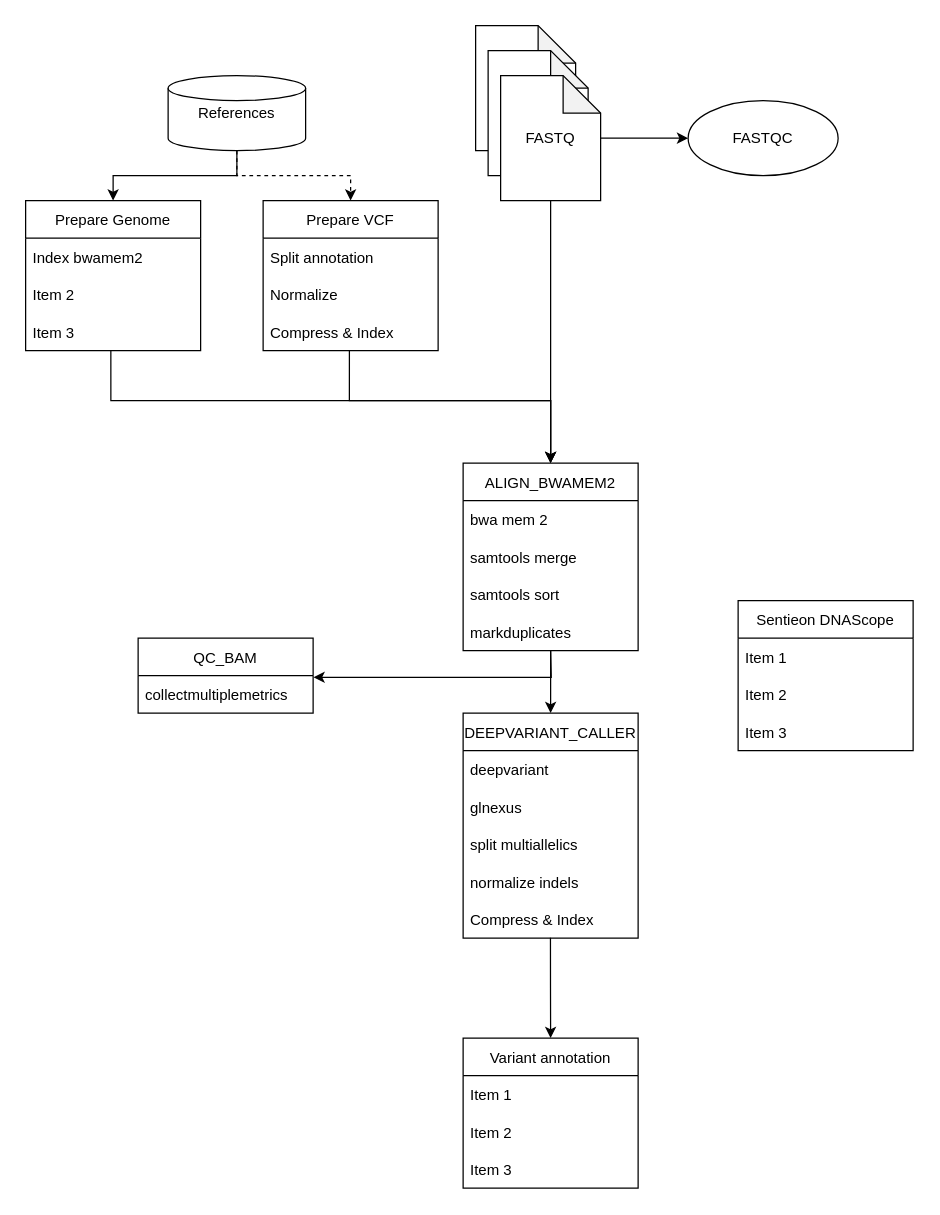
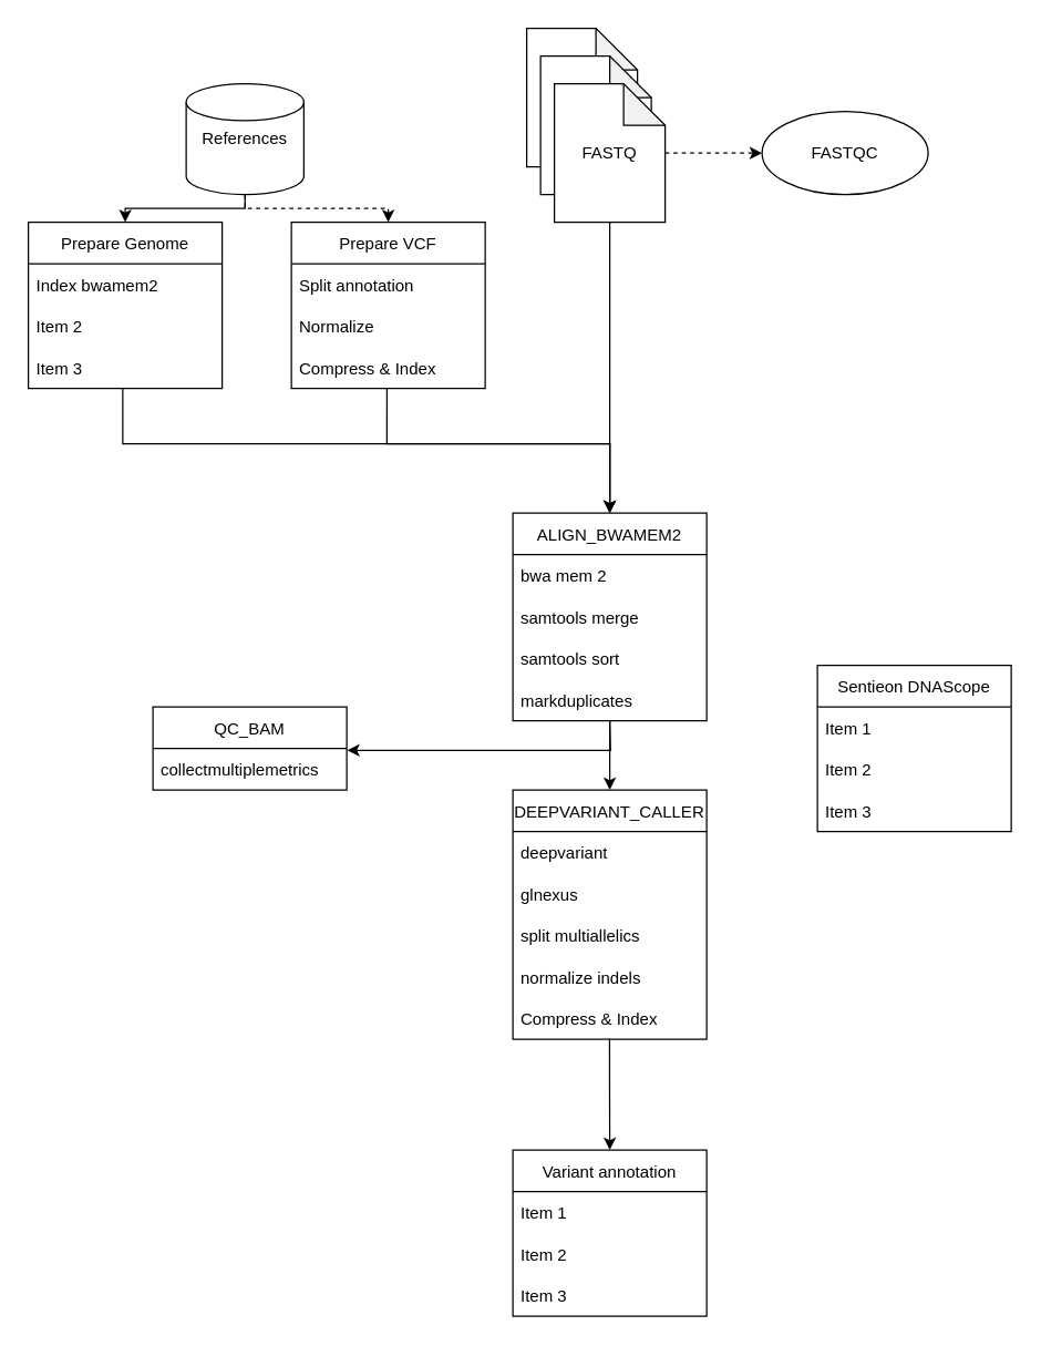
  <mxCell id="0" />
  <mxCell id="1" parent="0" />
  <mxCell id="2" value="" style="shape=note;whiteSpace=wrap;html=1;backgroundOutline=1;darkOpacity=0.05;" vertex="1" parent="1"><mxGeometry x="380" y="20" width="80" height="100" as="geometry" /></mxCell>
  <mxCell id="3" value="" style="shape=note;whiteSpace=wrap;html=1;backgroundOutline=1;darkOpacity=0.05;" vertex="1" parent="1"><mxGeometry x="390" y="40" width="80" height="100" as="geometry" /></mxCell>
  <mxCell id="4" style="edgeStyle=orthogonalEdgeStyle;rounded=0;orthogonalLoop=1;jettySize=auto;html=1;exitX=0.5;exitY=1;exitDx=0;exitDy=0;exitPerimeter=0;entryX=0.5;entryY=0;entryDx=0;entryDy=0;" edge="1" parent="1" source="6" target="16"><mxGeometry relative="1" as="geometry" /></mxCell>
- <mxCell id="5" style="edgeStyle=orthogonalEdgeStyle;rounded=0;orthogonalLoop=1;jettySize=auto;html=1;" edge="1" parent="1" source="6" target="11"><mxGeometry relative="1" as="geometry" /></mxCell>
+ <mxCell id="5" style="edgeStyle=orthogonalEdgeStyle;rounded=0;orthogonalLoop=1;jettySize=auto;html=1;dashed=1;" edge="1" parent="1" source="6" target="11"><mxGeometry relative="1" as="geometry" /></mxCell>
  <mxCell id="6" value="FASTQ" style="shape=note;whiteSpace=wrap;html=1;backgroundOutline=1;darkOpacity=0.05;" vertex="1" parent="1"><mxGeometry x="400" y="60" width="80" height="100" as="geometry" /></mxCell>
  <mxCell id="7" value="Prepare Genome" style="swimlane;fontStyle=0;childLayout=stackLayout;horizontal=1;startSize=30;horizontalStack=0;resizeParent=1;resizeParentMax=0;resizeLast=0;collapsible=1;marginBottom=0;" vertex="1" parent="1"><mxGeometry x="20" y="160" width="140" height="120" as="geometry" /></mxCell>
  <mxCell id="8" value="Index bwamem2" style="text;strokeColor=none;fillColor=none;align=left;verticalAlign=middle;spacingLeft=4;spacingRight=4;overflow=hidden;points=[[0,0.5],[1,0.5]];portConstraint=eastwest;rotatable=0;" vertex="1" parent="7"><mxGeometry y="30" width="140" height="30" as="geometry" /></mxCell>
  <mxCell id="9" value="Item 2" style="text;strokeColor=none;fillColor=none;align=left;verticalAlign=middle;spacingLeft=4;spacingRight=4;overflow=hidden;points=[[0,0.5],[1,0.5]];portConstraint=eastwest;rotatable=0;" vertex="1" parent="7"><mxGeometry y="60" width="140" height="30" as="geometry" /></mxCell>
  <mxCell id="10" value="Item 3" style="text;strokeColor=none;fillColor=none;align=left;verticalAlign=middle;spacingLeft=4;spacingRight=4;overflow=hidden;points=[[0,0.5],[1,0.5]];portConstraint=eastwest;rotatable=0;" vertex="1" parent="7"><mxGeometry y="90" width="140" height="30" as="geometry" /></mxCell>
  <mxCell id="11" value="FASTQC" style="ellipse;whiteSpace=wrap;html=1;" vertex="1" parent="1"><mxGeometry x="550" y="80" width="120" height="60" as="geometry" /></mxCell>
  <mxCell id="12" value="Prepare VCF" style="swimlane;fontStyle=0;childLayout=stackLayout;horizontal=1;startSize=30;horizontalStack=0;resizeParent=1;resizeParentMax=0;resizeLast=0;collapsible=1;marginBottom=0;" vertex="1" parent="1"><mxGeometry x="210" y="160" width="140" height="120" as="geometry" /></mxCell>
  <mxCell id="13" value="Split annotation " style="text;strokeColor=none;fillColor=none;align=left;verticalAlign=middle;spacingLeft=4;spacingRight=4;overflow=hidden;points=[[0,0.5],[1,0.5]];portConstraint=eastwest;rotatable=0;" vertex="1" parent="12"><mxGeometry y="30" width="140" height="30" as="geometry" /></mxCell>
  <mxCell id="14" value="Normalize" style="text;strokeColor=none;fillColor=none;align=left;verticalAlign=middle;spacingLeft=4;spacingRight=4;overflow=hidden;points=[[0,0.5],[1,0.5]];portConstraint=eastwest;rotatable=0;" vertex="1" parent="12"><mxGeometry y="60" width="140" height="30" as="geometry" /></mxCell>
  <mxCell id="15" value="Compress &amp; Index" style="text;strokeColor=none;fillColor=none;align=left;verticalAlign=middle;spacingLeft=4;spacingRight=4;overflow=hidden;points=[[0,0.5],[1,0.5]];portConstraint=eastwest;rotatable=0;" vertex="1" parent="12"><mxGeometry y="90" width="140" height="30" as="geometry" /></mxCell>
  <mxCell id="16" value="ALIGN_BWAMEM2" style="swimlane;fontStyle=0;childLayout=stackLayout;horizontal=1;startSize=30;horizontalStack=0;resizeParent=1;resizeParentMax=0;resizeLast=0;collapsible=1;marginBottom=0;" vertex="1" parent="1"><mxGeometry x="370" y="370" width="140" height="150" as="geometry"><mxRectangle x="340" y="560" width="140" height="30" as="alternateBounds" /></mxGeometry></mxCell>
  <mxCell id="17" value="bwa mem 2" style="text;strokeColor=none;fillColor=none;align=left;verticalAlign=middle;spacingLeft=4;spacingRight=4;overflow=hidden;points=[[0,0.5],[1,0.5]];portConstraint=eastwest;rotatable=0;" vertex="1" parent="16"><mxGeometry y="30" width="140" height="30" as="geometry" /></mxCell>
  <mxCell id="18" value="samtools merge" style="text;strokeColor=none;fillColor=none;align=left;verticalAlign=middle;spacingLeft=4;spacingRight=4;overflow=hidden;points=[[0,0.5],[1,0.5]];portConstraint=eastwest;rotatable=0;" vertex="1" parent="16"><mxGeometry y="60" width="140" height="30" as="geometry" /></mxCell>
  <mxCell id="19" value="samtools sort " style="text;strokeColor=none;fillColor=none;align=left;verticalAlign=middle;spacingLeft=4;spacingRight=4;overflow=hidden;points=[[0,0.5],[1,0.5]];portConstraint=eastwest;rotatable=0;" vertex="1" parent="16"><mxGeometry y="90" width="140" height="30" as="geometry" /></mxCell>
  <mxCell id="20" value="markduplicates" style="text;strokeColor=none;fillColor=none;align=left;verticalAlign=middle;spacingLeft=4;spacingRight=4;overflow=hidden;points=[[0,0.5],[1,0.5]];portConstraint=eastwest;rotatable=0;" vertex="1" parent="16"><mxGeometry y="120" width="140" height="30" as="geometry" /></mxCell>
  <mxCell id="21" value="QC_BAM" style="swimlane;fontStyle=0;childLayout=stackLayout;horizontal=1;startSize=30;horizontalStack=0;resizeParent=1;resizeParentMax=0;resizeLast=0;collapsible=1;marginBottom=0;" vertex="1" parent="1"><mxGeometry x="110" y="510" width="140" height="60" as="geometry"><mxRectangle x="340" y="560" width="140" height="30" as="alternateBounds" /></mxGeometry></mxCell>
  <mxCell id="22" value="collectmultiplemetrics" style="text;strokeColor=none;fillColor=none;align=left;verticalAlign=middle;spacingLeft=4;spacingRight=4;overflow=hidden;points=[[0,0.5],[1,0.5]];portConstraint=eastwest;rotatable=0;" vertex="1" parent="21"><mxGeometry y="30" width="140" height="30" as="geometry" /></mxCell>
  <mxCell id="23" value="DEEPVARIANT_CALLER" style="swimlane;fontStyle=0;childLayout=stackLayout;horizontal=1;startSize=30;horizontalStack=0;resizeParent=1;resizeParentMax=0;resizeLast=0;collapsible=1;marginBottom=0;" vertex="1" parent="1"><mxGeometry x="370" y="570" width="140" height="180" as="geometry"><mxRectangle x="340" y="560" width="140" height="30" as="alternateBounds" /></mxGeometry></mxCell>
  <mxCell id="24" value="deepvariant" style="text;strokeColor=none;fillColor=none;align=left;verticalAlign=middle;spacingLeft=4;spacingRight=4;overflow=hidden;points=[[0,0.5],[1,0.5]];portConstraint=eastwest;rotatable=0;" vertex="1" parent="23"><mxGeometry y="30" width="140" height="30" as="geometry" /></mxCell>
  <mxCell id="25" value="glnexus" style="text;strokeColor=none;fillColor=none;align=left;verticalAlign=middle;spacingLeft=4;spacingRight=4;overflow=hidden;points=[[0,0.5],[1,0.5]];portConstraint=eastwest;rotatable=0;" vertex="1" parent="23"><mxGeometry y="60" width="140" height="30" as="geometry" /></mxCell>
  <mxCell id="26" value="split multiallelics" style="text;strokeColor=none;fillColor=none;align=left;verticalAlign=middle;spacingLeft=4;spacingRight=4;overflow=hidden;points=[[0,0.5],[1,0.5]];portConstraint=eastwest;rotatable=0;" vertex="1" parent="23"><mxGeometry y="90" width="140" height="30" as="geometry" /></mxCell>
  <mxCell id="27" value="normalize indels" style="text;strokeColor=none;fillColor=none;align=left;verticalAlign=middle;spacingLeft=4;spacingRight=4;overflow=hidden;points=[[0,0.5],[1,0.5]];portConstraint=eastwest;rotatable=0;" vertex="1" parent="23"><mxGeometry y="120" width="140" height="30" as="geometry" /></mxCell>
  <mxCell id="28" value="Compress &amp; Index" style="text;strokeColor=none;fillColor=none;align=left;verticalAlign=middle;spacingLeft=4;spacingRight=4;overflow=hidden;points=[[0,0.5],[1,0.5]];portConstraint=eastwest;rotatable=0;" vertex="1" parent="23"><mxGeometry y="150" width="140" height="30" as="geometry" /></mxCell>
  <mxCell id="29" value="" style="endArrow=classic;html=1;rounded=0;edgeStyle=orthogonalEdgeStyle;exitX=0.5;exitY=1;exitDx=0;exitDy=0;exitPerimeter=0;" edge="1" parent="1" source="20" target="23"><mxGeometry width="50" height="50" relative="1" as="geometry"><mxPoint x="350" y="460" as="sourcePoint" /><mxPoint x="400" y="410" as="targetPoint" /></mxGeometry></mxCell>
  <mxCell id="30" value="" style="endArrow=classic;html=1;rounded=0;edgeStyle=orthogonalEdgeStyle;entryX=1.002;entryY=0.045;entryDx=0;entryDy=0;entryPerimeter=0;" edge="1" parent="1" target="22"><mxGeometry width="50" height="50" relative="1" as="geometry"><mxPoint x="440" y="520" as="sourcePoint" /><mxPoint x="400" y="410" as="targetPoint" /></mxGeometry></mxCell>
- <mxCell id="31" value="References" style="strokeWidth=1;html=1;shape=mxgraph.flowchart.database;whiteSpace=wrap;" vertex="1" parent="1"><mxGeometry x="134" y="60" width="110" height="60" as="geometry" /></mxCell>
+ <mxCell id="31" value="References" style="strokeWidth=1;html=1;shape=mxgraph.flowchart.database;whiteSpace=wrap;" vertex="1" parent="1"><mxGeometry x="134" y="60" width="85" height="80" as="geometry" /></mxCell>
  <mxCell id="32" value="" style="endArrow=classic;html=1;rounded=0;edgeStyle=orthogonalEdgeStyle;exitX=0.5;exitY=1;exitDx=0;exitDy=0;exitPerimeter=0;" edge="1" parent="1" source="31" target="7"><mxGeometry width="50" height="50" relative="1" as="geometry"><mxPoint x="350" y="460" as="sourcePoint" /><mxPoint x="400" y="410" as="targetPoint" /></mxGeometry></mxCell>
  <mxCell id="33" value="" style="endArrow=classic;html=1;rounded=0;edgeStyle=orthogonalEdgeStyle;exitX=0.5;exitY=1;exitDx=0;exitDy=0;exitPerimeter=0;entryX=0.5;entryY=0;entryDx=0;entryDy=0;dashed=1;" edge="1" parent="1" source="31" target="12"><mxGeometry width="50" height="50" relative="1" as="geometry"><mxPoint x="205" y="130" as="sourcePoint" /><mxPoint x="100.034" y="170" as="targetPoint" /></mxGeometry></mxCell>
  <mxCell id="34" value="" style="endArrow=classic;html=1;rounded=0;edgeStyle=orthogonalEdgeStyle;exitX=0.487;exitY=0.999;exitDx=0;exitDy=0;exitPerimeter=0;entryX=0.5;entryY=0;entryDx=0;entryDy=0;" edge="1" parent="1" source="10" target="16"><mxGeometry width="50" height="50" relative="1" as="geometry"><mxPoint x="350" y="460" as="sourcePoint" /><mxPoint x="400" y="410" as="targetPoint" /><Array as="points"><mxPoint x="88" y="320" /><mxPoint x="440" y="320" /></Array></mxGeometry></mxCell>
  <mxCell id="35" value="" style="endArrow=classic;html=1;rounded=0;edgeStyle=orthogonalEdgeStyle;entryX=0.5;entryY=0;entryDx=0;entryDy=0;exitX=0.493;exitY=1;exitDx=0;exitDy=0;exitPerimeter=0;" edge="1" parent="1" source="15" target="16"><mxGeometry width="50" height="50" relative="1" as="geometry"><mxPoint x="270" y="310" as="sourcePoint" /><mxPoint x="400" y="410" as="targetPoint" /><Array as="points"><mxPoint x="279" y="320" /><mxPoint x="440" y="320" /></Array></mxGeometry></mxCell>
  <mxCell id="36" value="Sentieon DNAScope" style="swimlane;fontStyle=0;childLayout=stackLayout;horizontal=1;startSize=30;horizontalStack=0;resizeParent=1;resizeParentMax=0;resizeLast=0;collapsible=1;marginBottom=0;strokeWidth=1;" vertex="1" parent="1"><mxGeometry x="590" y="480" width="140" height="120" as="geometry" /></mxCell>
  <mxCell id="37" value="Item 1" style="text;strokeColor=none;fillColor=none;align=left;verticalAlign=middle;spacingLeft=4;spacingRight=4;overflow=hidden;points=[[0,0.5],[1,0.5]];portConstraint=eastwest;rotatable=0;" vertex="1" parent="36"><mxGeometry y="30" width="140" height="30" as="geometry" /></mxCell>
  <mxCell id="38" value="Item 2" style="text;strokeColor=none;fillColor=none;align=left;verticalAlign=middle;spacingLeft=4;spacingRight=4;overflow=hidden;points=[[0,0.5],[1,0.5]];portConstraint=eastwest;rotatable=0;" vertex="1" parent="36"><mxGeometry y="60" width="140" height="30" as="geometry" /></mxCell>
  <mxCell id="39" value="Item 3" style="text;strokeColor=none;fillColor=none;align=left;verticalAlign=middle;spacingLeft=4;spacingRight=4;overflow=hidden;points=[[0,0.5],[1,0.5]];portConstraint=eastwest;rotatable=0;" vertex="1" parent="36"><mxGeometry y="90" width="140" height="30" as="geometry" /></mxCell>
  <mxCell id="40" value="Variant annotation" style="swimlane;fontStyle=0;childLayout=stackLayout;horizontal=1;startSize=30;horizontalStack=0;resizeParent=1;resizeParentMax=0;resizeLast=0;collapsible=1;marginBottom=0;strokeWidth=1;" vertex="1" parent="1"><mxGeometry x="370" y="830" width="140" height="120" as="geometry" /></mxCell>
  <mxCell id="41" value="Item 1" style="text;strokeColor=none;fillColor=none;align=left;verticalAlign=middle;spacingLeft=4;spacingRight=4;overflow=hidden;points=[[0,0.5],[1,0.5]];portConstraint=eastwest;rotatable=0;" vertex="1" parent="40"><mxGeometry y="30" width="140" height="30" as="geometry" /></mxCell>
  <mxCell id="42" value="Item 2" style="text;strokeColor=none;fillColor=none;align=left;verticalAlign=middle;spacingLeft=4;spacingRight=4;overflow=hidden;points=[[0,0.5],[1,0.5]];portConstraint=eastwest;rotatable=0;" vertex="1" parent="40"><mxGeometry y="60" width="140" height="30" as="geometry" /></mxCell>
  <mxCell id="43" value="Item 3" style="text;strokeColor=none;fillColor=none;align=left;verticalAlign=middle;spacingLeft=4;spacingRight=4;overflow=hidden;points=[[0,0.5],[1,0.5]];portConstraint=eastwest;rotatable=0;" vertex="1" parent="40"><mxGeometry y="90" width="140" height="30" as="geometry" /></mxCell>
  <mxCell id="44" value="" style="endArrow=classic;html=1;rounded=0;edgeStyle=orthogonalEdgeStyle;entryX=0.5;entryY=0;entryDx=0;entryDy=0;exitX=0.499;exitY=0.987;exitDx=0;exitDy=0;exitPerimeter=0;" edge="1" parent="1" source="28" target="40"><mxGeometry width="50" height="50" relative="1" as="geometry"><mxPoint x="350" y="790" as="sourcePoint" /><mxPoint x="400" y="650" as="targetPoint" /></mxGeometry></mxCell>
